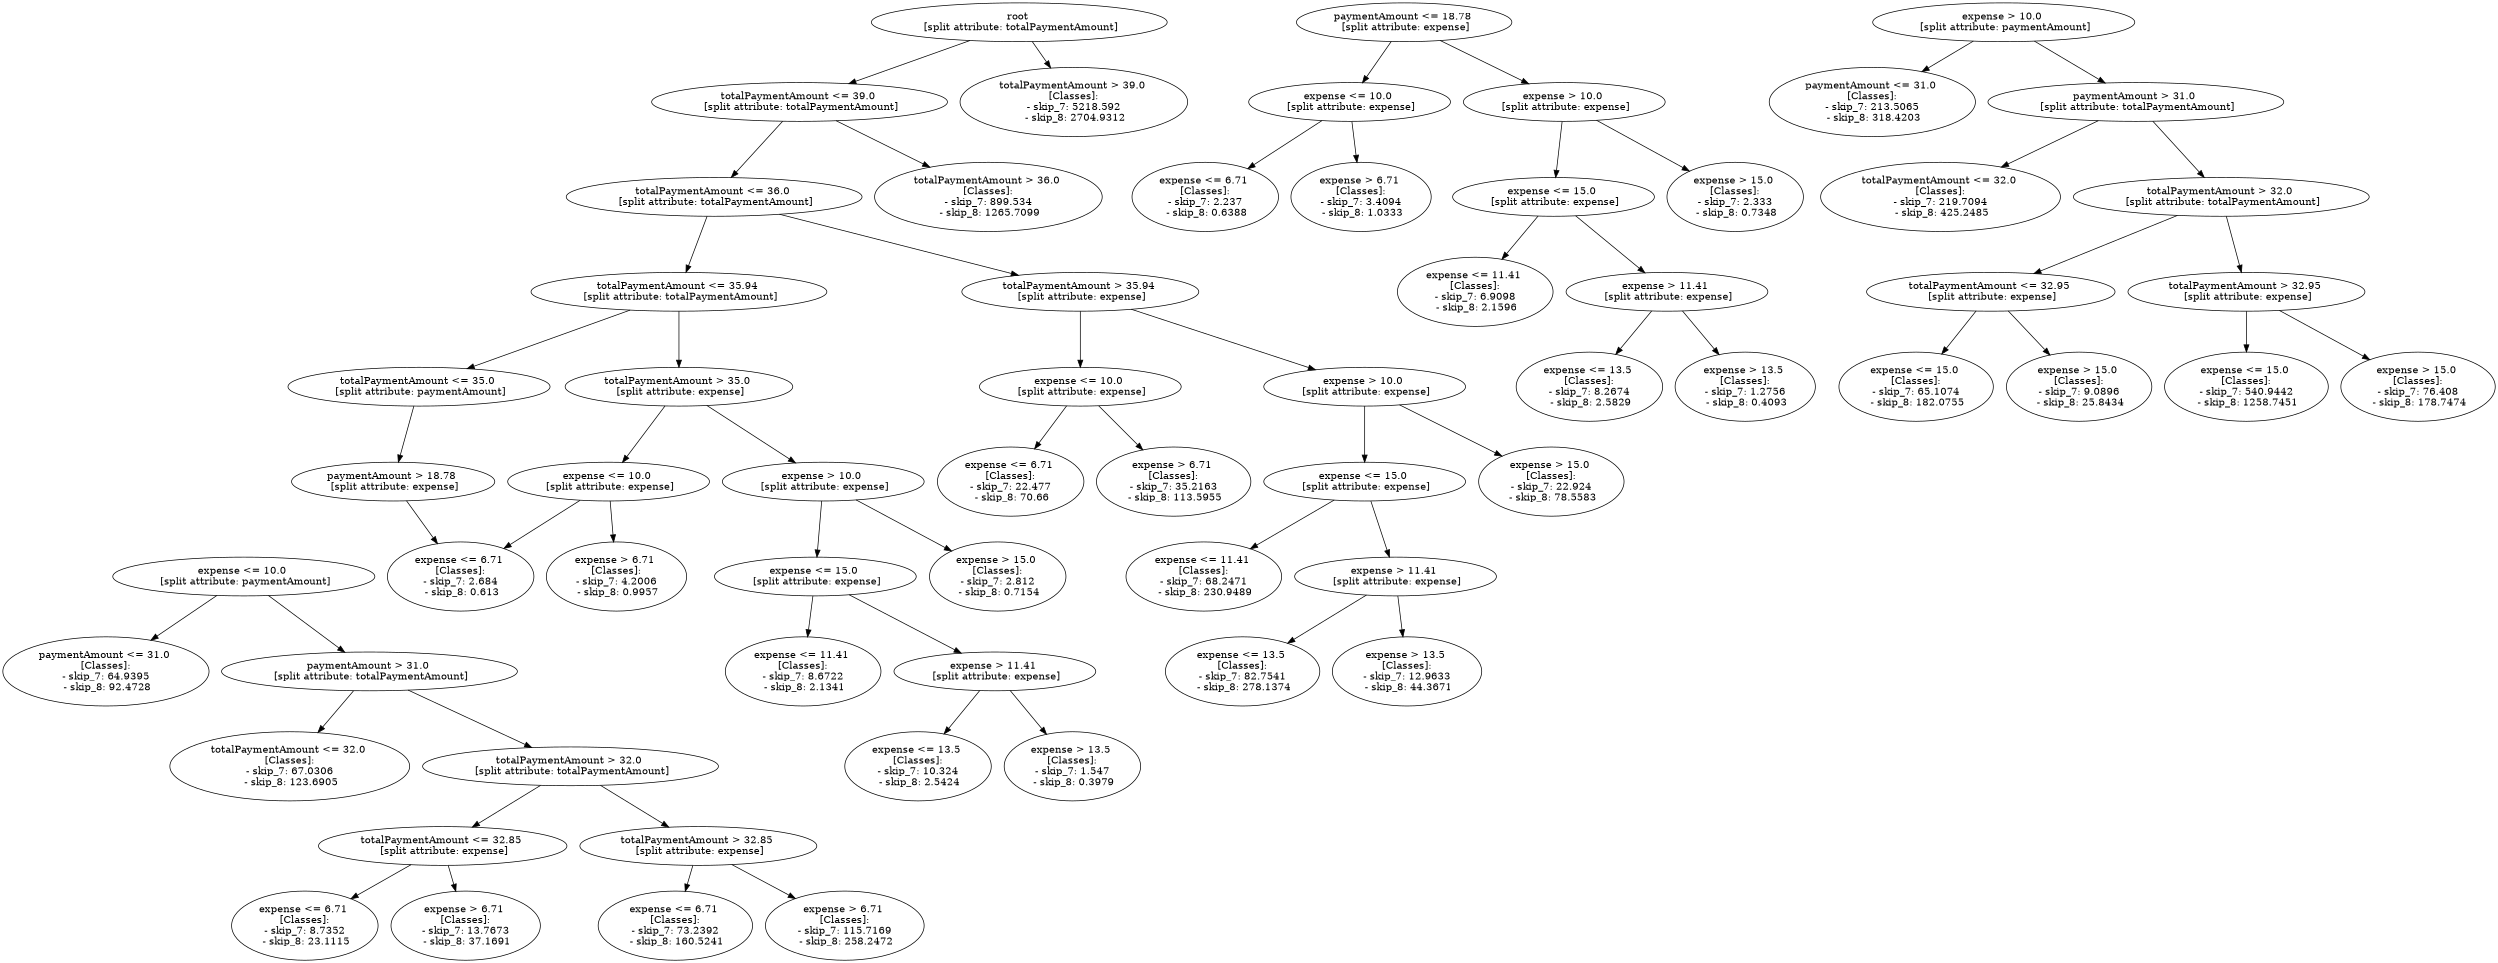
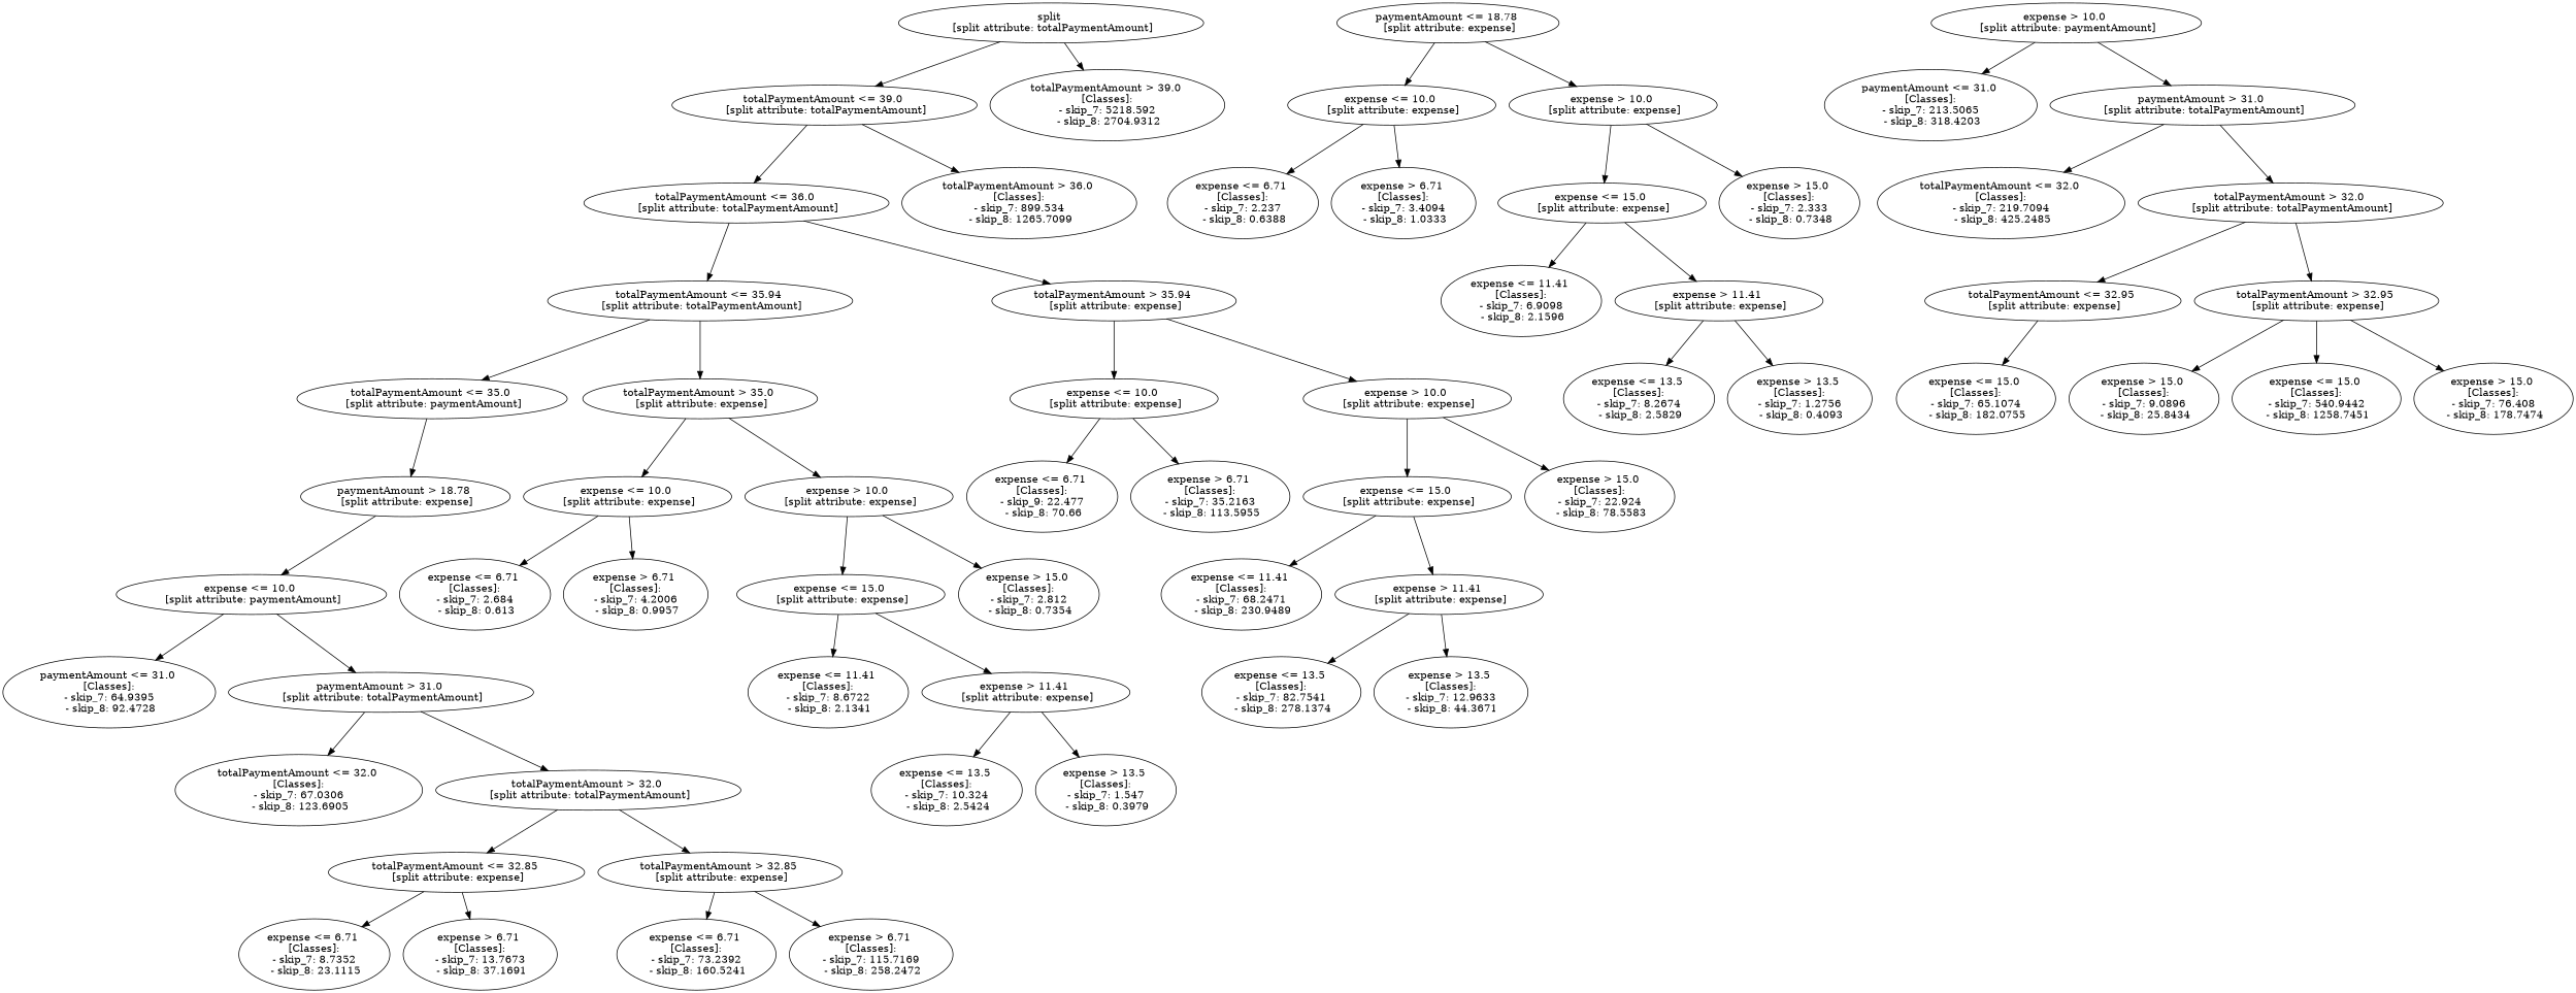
  digraph {
-   n1 [label="root \n [split attribute: totalPaymentAmount]"]
+   n1 [label="split \n [split attribute: totalPaymentAmount]"]
    n2 [label="totalPaymentAmount <= 39.0 \n [split attribute: totalPaymentAmount]"]
    n3 [label="totalPaymentAmount > 39.0 \n [Classes]: \n - skip_7: 5218.592 \n - skip_8: 2704.9312"]
    n4 [label="totalPaymentAmount <= 36.0 \n [split attribute: totalPaymentAmount]"]
    n5 [label="totalPaymentAmount > 36.0 \n [Classes]: \n - skip_7: 899.534 \n - skip_8: 1265.7099"]
    n6 [label="totalPaymentAmount <= 35.94 \n [split attribute: totalPaymentAmount]"]
    n7 [label="totalPaymentAmount > 35.94 \n [split attribute: expense]"]
    n8 [label="totalPaymentAmount <= 35.0 \n [split attribute: paymentAmount]"]
    n9 [label="totalPaymentAmount > 35.0 \n [split attribute: expense]"]
    n10 [label="expense <= 10.0 \n [split attribute: expense]"]
    n11 [label="expense > 10.0 \n [split attribute: expense]"]
    n12 [label="paymentAmount > 18.78 \n [split attribute: expense]"]
    n13 [label="expense <= 10.0 \n [split attribute: expense]"]
    n14 [label="expense > 10.0 \n [split attribute: expense]"]
    n15 [label="paymentAmount <= 18.78 \n [split attribute: expense]"]
    n16 [label="expense <= 10.0 \n [split attribute: expense]"]
    n17 [label="expense > 10.0 \n [split attribute: expense]"]
    n18 [label="expense <= 10.0 \n [split attribute: paymentAmount]"]
    n19 [label="expense <= 6.71 \n [Classes]: \n - skip_7: 2.237 \n - skip_8: 0.6388"]
    n20 [label="expense > 6.71 \n [Classes]: \n - skip_7: 3.4094 \n - skip_8: 1.0333"]
    n21 [label="expense <= 15.0 \n [split attribute: expense]"]
    n22 [label="expense > 15.0 \n [Classes]: \n - skip_7: 2.333 \n - skip_8: 0.7348"]
    n23 [label="expense <= 11.41 \n [Classes]: \n - skip_7: 6.9098 \n - skip_8: 2.1596"]
    n24 [label="expense > 11.41 \n [split attribute: expense]"]
    n25 [label="expense <= 13.5 \n [Classes]: \n - skip_7: 8.2674 \n - skip_8: 2.5829"]
    n26 [label="expense > 13.5 \n [Classes]: \n - skip_7: 1.2756 \n - skip_8: 0.4093"]
    n27 [label="paymentAmount <= 31.0 \n [Classes]: \n - skip_7: 64.9395 \n - skip_8: 92.4728"]
    n28 [label="paymentAmount > 31.0 \n [split attribute: totalPaymentAmount]"]
    n29 [label="expense > 10.0 \n [split attribute: paymentAmount]"]
    n30 [label="paymentAmount <= 31.0 \n [Classes]: \n - skip_7: 213.5065 \n - skip_8: 318.4203"]
    n31 [label="paymentAmount > 31.0 \n [split attribute: totalPaymentAmount]"]
    n32 [label="totalPaymentAmount <= 32.0 \n [Classes]: \n - skip_7: 67.0306 \n - skip_8: 123.6905"]
    n33 [label="totalPaymentAmount > 32.0 \n [split attribute: totalPaymentAmount]"]
    n34 [label="totalPaymentAmount <= 32.85 \n [split attribute: expense]"]
    n35 [label="totalPaymentAmount > 32.85 \n [split attribute: expense]"]
    n36 [label="expense <= 6.71 \n [Classes]: \n - skip_7: 8.7352 \n - skip_8: 23.1115"]
    n37 [label="expense > 6.71 \n [Classes]: \n - skip_7: 13.7673 \n - skip_8: 37.1691"]
    n38 [label="expense <= 6.71 \n [Classes]: \n - skip_7: 73.2392 \n - skip_8: 160.5241"]
    n39 [label="expense > 6.71 \n [Classes]: \n - skip_7: 115.7169 \n - skip_8: 258.2472"]
    n40 [label="totalPaymentAmount <= 32.0 \n [Classes]: \n - skip_7: 219.7094 \n - skip_8: 425.2485"]
    n41 [label="totalPaymentAmount > 32.0 \n [split attribute: totalPaymentAmount]"]
    n42 [label="totalPaymentAmount <= 32.95 \n [split attribute: expense]"]
    n43 [label="totalPaymentAmount > 32.95 \n [split attribute: expense]"]
    n44 [label="expense <= 15.0 \n [Classes]: \n - skip_7: 65.1074 \n - skip_8: 182.0755"]
    n45 [label="expense > 15.0 \n [Classes]: \n - skip_7: 9.0896 \n - skip_8: 25.8434"]
    n46 [label="expense <= 15.0 \n [Classes]: \n - skip_7: 540.9442 \n - skip_8: 1258.7451"]
    n47 [label="expense > 15.0 \n [Classes]: \n - skip_7: 76.408 \n - skip_8: 178.7474"]
    n48 [label="expense <= 6.71 \n [Classes]: \n - skip_7: 2.684 \n - skip_8: 0.613"]
    n49 [label="expense > 6.71 \n [Classes]: \n - skip_7: 4.2006 \n - skip_8: 0.9957"]
    n50 [label="expense <= 15.0 \n [split attribute: expense]"]
-   n51 [label="expense > 15.0 \n [Classes]: \n - skip_7: 2.812 \n - skip_8: 0.7154"]
+   n51 [label="expense > 15.0 \n [Classes]: \n - skip_7: 2.812 \n - skip_8: 0.7354"]
    n52 [label="expense <= 11.41 \n [Classes]: \n - skip_7: 8.6722 \n - skip_8: 2.1341"]
    n53 [label="expense > 11.41 \n [split attribute: expense]"]
    n54 [label="expense <= 13.5 \n [Classes]: \n - skip_7: 10.324 \n - skip_8: 2.5424"]
    n55 [label="expense > 13.5 \n [Classes]: \n - skip_7: 1.547 \n - skip_8: 0.3979"]
-   n56 [label="expense <= 6.71 \n [Classes]: \n - skip_7: 22.477 \n - skip_8: 70.66"]
+   n56 [label="expense <= 6.71 \n [Classes]: \n - skip_9: 22.477 \n - skip_8: 70.66"]
    n57 [label="expense > 6.71 \n [Classes]: \n - skip_7: 35.2163 \n - skip_8: 113.5955"]
    n58 [label="expense <= 15.0 \n [split attribute: expense]"]
    n59 [label="expense > 15.0 \n [Classes]: \n - skip_7: 22.924 \n - skip_8: 78.5583"]
    n60 [label="expense <= 11.41 \n [Classes]: \n - skip_7: 68.2471 \n - skip_8: 230.9489"]
    n61 [label="expense > 11.41 \n [split attribute: expense]"]
    n62 [label="expense <= 13.5 \n [Classes]: \n - skip_7: 82.7541 \n - skip_8: 278.1374"]
    n63 [label="expense > 13.5 \n [Classes]: \n - skip_7: 12.9633 \n - skip_8: 44.3671"]
    n1 -> n2
    n1 -> n3
    n2 -> n4
    n2 -> n5
    n4 -> n6
    n4 -> n7
    n6 -> n8
    n6 -> n9
    n7 -> n10
    n7 -> n11
    n8 -> n12
    n9 -> n13
    n9 -> n14
    n10 -> n56
    n10 -> n57
    n11 -> n58
    n11 -> n59
-   n12 -> n48
+   n12 -> n18
    n13 -> n48
    n13 -> n49
    n14 -> n50
    n14 -> n51
    n15 -> n16
    n15 -> n17
    n16 -> n19
    n16 -> n20
    n17 -> n21
    n17 -> n22
    n18 -> n27
    n18 -> n28
    n21 -> n23
    n21 -> n24
    n24 -> n25
    n24 -> n26
    n28 -> n32
    n28 -> n33
    n29 -> n30
    n29 -> n31
    n31 -> n40
    n31 -> n41
    n33 -> n34
    n33 -> n35
    n34 -> n36
    n34 -> n37
    n35 -> n38
    n35 -> n39
    n41 -> n42
    n41 -> n43
    n42 -> n44
-   n42 -> n45
+   n43 -> n45
    n43 -> n46
    n43 -> n47
    n50 -> n52
    n50 -> n53
    n53 -> n54
    n53 -> n55
    n58 -> n60
    n58 -> n61
    n61 -> n62
    n61 -> n63
  }
